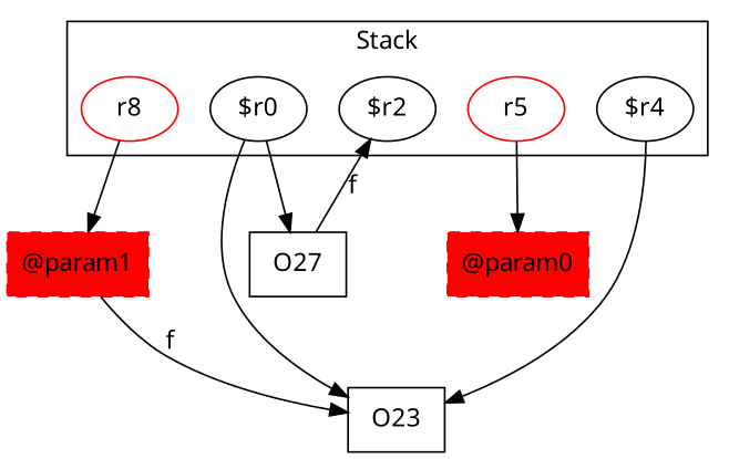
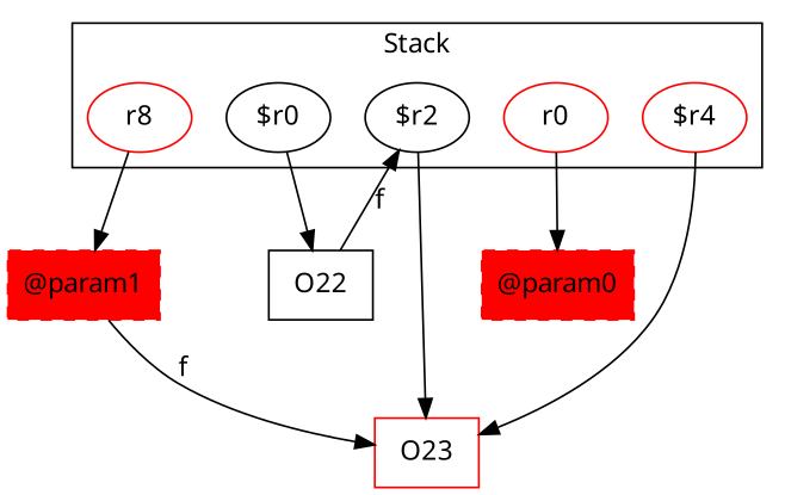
  digraph {
    fontname="Noto Sans"
    rankDir=LR
    node [color=red fontname="Noto Sans"]
    edge [fontname="Noto Sans"]
    n1 [label=r8]
    "$r0" [color=""]
-   r5
+   r5 [label=r0]
    "$r2" [color=""]
-   "$r4" [color=""]
+   "$r4"
    "@param1" [shape=box style="filled,dashed"]
-   O22 [shape=box label=O27 color=""]
+   O22 [shape=box color=""]
    "@param0" [shape=box style="filled,dashed"]
-   O23 [color=black shape=box]
+   O23 [shape=box]
    subgraph cluster_1 {
      label=Stack
      n1
      "$r0"
      r5
      "$r2"
      "$r4"
    }
    n1 -> "@param1"
    "$r0" -> O22
    r5 -> "@param0"
-   "$r0" -> O23
+   "$r2" -> O23
    "$r4" -> O23
    "@param1" -> O23 [label=f weight=0.2]
    O22 -> "$r2" [label=f weight=0.2]
  }
